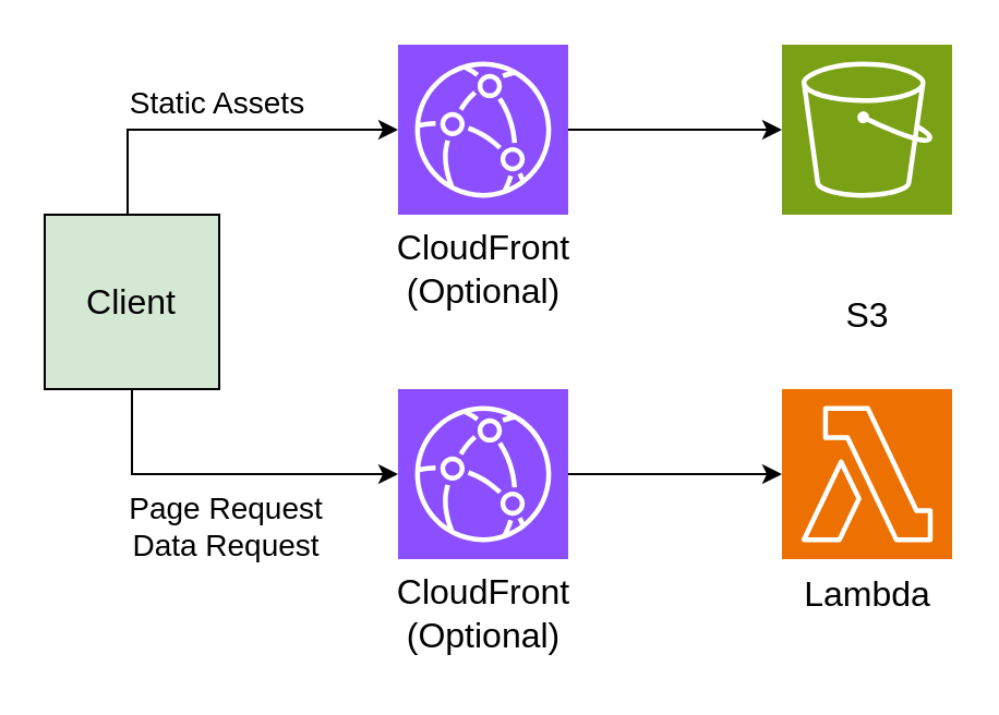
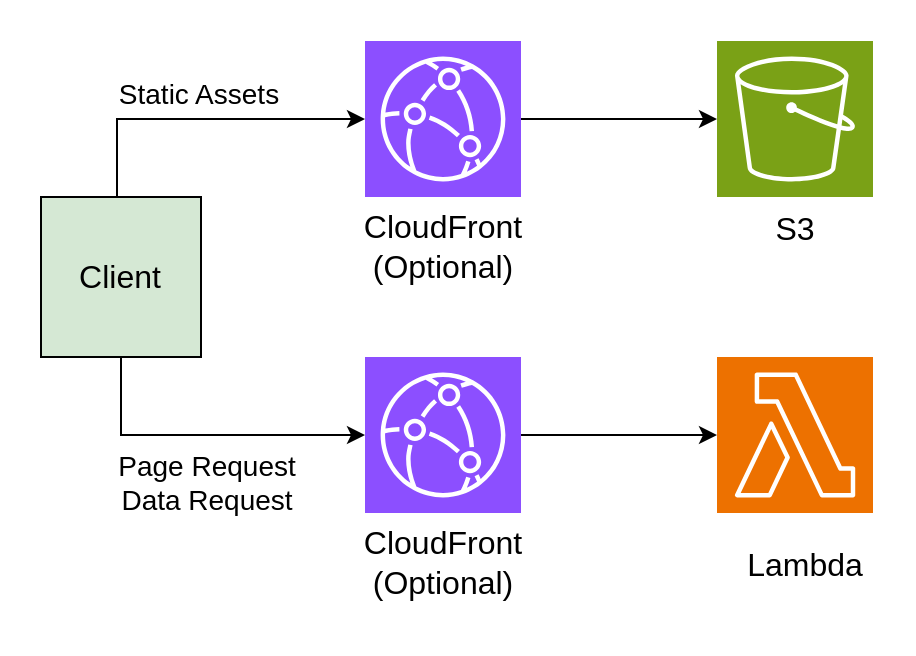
  <mxCell id="0" />
  <mxCell id="1" parent="0" />
  <mxCell id="2" value="" style="sketch=0;points=[[0,0,0],[0.25,0,0],[0.5,0,0],[0.75,0,0],[1,0,0],[0,1,0],[0.25,1,0],[0.5,1,0],[0.75,1,0],[1,1,0],[0,0.25,0],[0,0.5,0],[0,0.75,0],[1,0.25,0],[1,0.5,0],[1,0.75,0]];outlineConnect=0;fontColor=#232F3E;fillColor=#ED7100;strokeColor=#ffffff;dashed=0;verticalLabelPosition=bottom;verticalAlign=top;align=center;html=1;fontSize=12;fontStyle=0;aspect=fixed;shape=mxgraph.aws4.resourceIcon;resIcon=mxgraph.aws4.lambda;" parent="1" vertex="1"><mxGeometry x="358" y="178" width="78" height="78" as="geometry" /></mxCell>
- <mxCell id="3" value="Lambda" style="text;html=1;align=center;verticalAlign=middle;resizable=0;points=[];autosize=1;strokeColor=none;fillColor=none;fontSize=16;" parent="1" vertex="1"><mxGeometry x="359" y="256" width="76" height="31" as="geometry" /></mxCell>
+ <mxCell id="3" value="Lambda" style="text;html=1;align=center;verticalAlign=middle;resizable=0;points=[];autosize=1;strokeColor=none;fillColor=none;fontSize=16;" parent="1" vertex="1"><mxGeometry x="364" y="266" width="76" height="31" as="geometry" /></mxCell>
  <mxCell id="4" style="edgeStyle=orthogonalEdgeStyle;rounded=0;orthogonalLoop=1;jettySize=auto;html=1;" parent="1" source="8" target="15" edge="1"><mxGeometry relative="1" as="geometry"><Array as="points"><mxPoint x="60" y="217" /></Array><mxPoint x="130" y="158" as="targetPoint" /></mxGeometry></mxCell>
  <mxCell id="5" value="Page Request&lt;br style=&quot;font-size: 14px;&quot;&gt;Data Request" style="edgeLabel;html=1;align=center;verticalAlign=middle;resizable=0;points=[];fontSize=14;" parent="4" vertex="1" connectable="0"><mxGeometry x="-0.253" y="-1" relative="1" as="geometry"><mxPoint x="21" y="22" as="offset" /></mxGeometry></mxCell>
  <mxCell id="6" style="edgeStyle=orthogonalEdgeStyle;rounded=0;orthogonalLoop=1;jettySize=auto;html=1;" parent="1" source="8" target="12" edge="1"><mxGeometry relative="1" as="geometry"><Array as="points"><mxPoint x="58" y="59" /></Array><mxPoint x="130" y="113" as="targetPoint" /></mxGeometry></mxCell>
  <mxCell id="7" value="Static Assets" style="edgeLabel;html=1;align=center;verticalAlign=middle;resizable=0;points=[];fontSize=14;" parent="6" vertex="1" connectable="0"><mxGeometry x="-0.323" y="-2" relative="1" as="geometry"><mxPoint x="24" y="-15" as="offset" /></mxGeometry></mxCell>
  <mxCell id="8" value="Client" style="whiteSpace=wrap;html=1;fontSize=16;fillColor=#d5e8d4;" parent="1" vertex="1"><mxGeometry x="20" y="98" width="80" height="80" as="geometry" /></mxCell>
  <mxCell id="9" value="" style="sketch=0;points=[[0,0,0],[0.25,0,0],[0.5,0,0],[0.75,0,0],[1,0,0],[0,1,0],[0.25,1,0],[0.5,1,0],[0.75,1,0],[1,1,0],[0,0.25,0],[0,0.5,0],[0,0.75,0],[1,0.25,0],[1,0.5,0],[1,0.75,0]];outlineConnect=0;fontColor=#232F3E;fillColor=#7AA116;strokeColor=#ffffff;dashed=0;verticalLabelPosition=bottom;verticalAlign=top;align=center;html=1;fontSize=12;fontStyle=0;aspect=fixed;shape=mxgraph.aws4.resourceIcon;resIcon=mxgraph.aws4.s3;" parent="1" vertex="1"><mxGeometry x="358" y="20" width="78" height="78" as="geometry" /></mxCell>
- <mxCell id="10" value="S3" style="text;html=1;align=center;verticalAlign=middle;resizable=0;points=[];autosize=1;strokeColor=none;fillColor=none;fontSize=16;" parent="1" vertex="1"><mxGeometry x="378" y="128" width="38" height="31" as="geometry" /></mxCell>
+ <mxCell id="10" value="S3" style="text;html=1;align=center;verticalAlign=middle;resizable=0;points=[];autosize=1;strokeColor=none;fillColor=none;fontSize=16;" parent="1" vertex="1"><mxGeometry x="378" y="98" width="38" height="31" as="geometry" /></mxCell>
  <mxCell id="11" style="edgeStyle=orthogonalEdgeStyle;rounded=0;orthogonalLoop=1;jettySize=auto;html=1;" edge="1" parent="1" source="12" target="9"><mxGeometry relative="1" as="geometry" /></mxCell>
  <mxCell id="12" value="" style="sketch=0;points=[[0,0,0],[0.25,0,0],[0.5,0,0],[0.75,0,0],[1,0,0],[0,1,0],[0.25,1,0],[0.5,1,0],[0.75,1,0],[1,1,0],[0,0.25,0],[0,0.5,0],[0,0.75,0],[1,0.25,0],[1,0.5,0],[1,0.75,0]];outlineConnect=0;fontColor=#232F3E;fillColor=#8C4FFF;strokeColor=#ffffff;dashed=0;verticalLabelPosition=bottom;verticalAlign=top;align=center;html=1;fontSize=12;fontStyle=0;aspect=fixed;shape=mxgraph.aws4.resourceIcon;resIcon=mxgraph.aws4.cloudfront;" vertex="1" parent="1"><mxGeometry x="182" y="20" width="78" height="78" as="geometry" /></mxCell>
  <mxCell id="13" value="CloudFront&lt;br&gt;(Optional)" style="text;html=1;align=center;verticalAlign=middle;resizable=0;points=[];autosize=1;strokeColor=none;fillColor=none;fontSize=16;" vertex="1" parent="1"><mxGeometry x="172.5" y="98" width="97" height="50" as="geometry" /></mxCell>
  <mxCell id="14" style="edgeStyle=orthogonalEdgeStyle;rounded=0;orthogonalLoop=1;jettySize=auto;html=1;" edge="1" parent="1" source="15" target="2"><mxGeometry relative="1" as="geometry" /></mxCell>
  <mxCell id="15" value="" style="sketch=0;points=[[0,0,0],[0.25,0,0],[0.5,0,0],[0.75,0,0],[1,0,0],[0,1,0],[0.25,1,0],[0.5,1,0],[0.75,1,0],[1,1,0],[0,0.25,0],[0,0.5,0],[0,0.75,0],[1,0.25,0],[1,0.5,0],[1,0.75,0]];outlineConnect=0;fontColor=#232F3E;fillColor=#8C4FFF;strokeColor=#ffffff;dashed=0;verticalLabelPosition=bottom;verticalAlign=top;align=center;html=1;fontSize=12;fontStyle=0;aspect=fixed;shape=mxgraph.aws4.resourceIcon;resIcon=mxgraph.aws4.cloudfront;" vertex="1" parent="1"><mxGeometry x="182" y="178" width="78" height="78" as="geometry" /></mxCell>
  <mxCell id="16" value="CloudFront&lt;br&gt;(Optional)" style="text;html=1;align=center;verticalAlign=middle;resizable=0;points=[];autosize=1;strokeColor=none;fillColor=none;fontSize=16;" vertex="1" parent="1"><mxGeometry x="172.5" y="256" width="97" height="50" as="geometry" /></mxCell>
